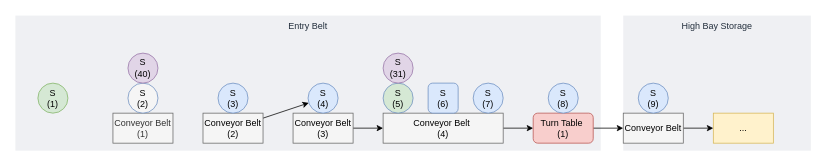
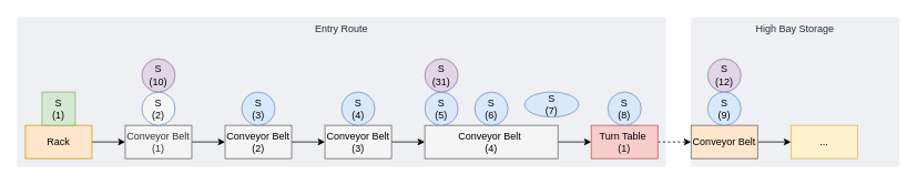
  <mxCell id="0" />
  <mxCell id="1" parent="0" />
  <mxCell id="2" value="High Bay Storage" style="fillColor=#EFF0F3;strokeColor=none;dashed=0;verticalAlign=top;fontStyle=0;fontColor=#232F3D;whiteSpace=wrap;html=1;" vertex="1" parent="1"><mxGeometry x="830" y="20" width="250" height="180" as="geometry" /></mxCell>
- <mxCell id="3" value="Entry Belt" style="fillColor=#EFF0F3;strokeColor=none;dashed=0;verticalAlign=top;fontStyle=0;fontColor=#232F3D;whiteSpace=wrap;html=1;" vertex="1" parent="1"><mxGeometry x="20" y="20" width="780" height="180" as="geometry" /></mxCell>
+ <mxCell id="3" value="Entry Route" style="fillColor=#EFF0F3;strokeColor=none;dashed=0;verticalAlign=top;fontStyle=0;fontColor=#232F3D;whiteSpace=wrap;html=1;" vertex="1" parent="1"><mxGeometry x="20" y="20" width="780" height="180" as="geometry" /></mxCell>
+ <mxCell id="4" style="edgeStyle=none;html=1;entryX=0;entryY=0.5;entryDx=0;entryDy=0;" parent="1" source="5" target="7" edge="1"><mxGeometry relative="1" as="geometry" /></mxCell>
  <mxCell id="5" value="Conveyor Belt (1)" style="rounded=0;whiteSpace=wrap;html=1;fillColor=#f5f5f5;fontColor=#333333;strokeColor=#666666;" parent="1" vertex="1"><mxGeometry x="150" y="150" width="80" height="40" as="geometry" /></mxCell>
- <mxCell id="6" style="edgeStyle=none;html=1;" parent="1" source="7" target="20" edge="1"><mxGeometry relative="1" as="geometry" /></mxCell>
+ <mxCell id="6" style="edgeStyle=none;html=1;" parent="1" source="7" target="9" edge="1"><mxGeometry relative="1" as="geometry" /></mxCell>
  <mxCell id="7" value="&lt;span style=&quot;color: rgb(0, 0, 0);&quot;&gt;Conveyor Belt (2)&lt;/span&gt;" style="rounded=0;whiteSpace=wrap;html=1;fillColor=#f5f5f5;fontColor=#333333;strokeColor=#666666;" parent="1" vertex="1"><mxGeometry x="270" y="150" width="80" height="40" as="geometry" /></mxCell>
  <mxCell id="8" style="edgeStyle=none;html=1;" parent="1" source="9" target="11" edge="1"><mxGeometry relative="1" as="geometry" /></mxCell>
  <mxCell id="9" value="&lt;span style=&quot;color: rgb(0, 0, 0);&quot;&gt;Conveyor Belt (3)&lt;/span&gt;" style="rounded=0;whiteSpace=wrap;html=1;fillColor=#f5f5f5;fontColor=#333333;strokeColor=#666666;" parent="1" vertex="1"><mxGeometry x="390" y="150" width="80" height="40" as="geometry" /></mxCell>
  <mxCell id="10" style="edgeStyle=none;html=1;" parent="1" source="11" target="15" edge="1"><mxGeometry relative="1" as="geometry" /></mxCell>
  <mxCell id="11" value="&lt;span style=&quot;color: rgb(0, 0, 0);&quot;&gt;Conveyor Belt&amp;nbsp;&lt;/span&gt;&lt;div&gt;&lt;span style=&quot;color: rgb(0, 0, 0);&quot;&gt;(4)&lt;/span&gt;&lt;/div&gt;" style="rounded=0;whiteSpace=wrap;html=1;fillColor=#f5f5f5;fontColor=#333333;strokeColor=#666666;" parent="1" vertex="1"><mxGeometry x="510" y="150" width="160" height="40" as="geometry" /></mxCell>
- <mxCell id="14" style="edgeStyle=none;html=1;" parent="1" source="15" target="17" edge="1"><mxGeometry relative="1" as="geometry"><mxPoint x="820" y="170" as="targetPoint" /></mxGeometry></mxCell>
- <mxCell id="15" value="&lt;span style=&quot;color: rgb(0, 0, 0);&quot;&gt;Turn Table&amp;nbsp;&lt;/span&gt;&lt;div&gt;&lt;span style=&quot;color: rgb(0, 0, 0);&quot;&gt;(1)&lt;/span&gt;&lt;/div&gt;" style="whiteSpace=wrap;html=1;fillColor=#f8cecc;strokeColor=#b85450;rounded=1;" parent="1" vertex="1"><mxGeometry x="710" y="150" width="80" height="40" as="geometry" /></mxCell>
+ <mxCell id="12" style="edgeStyle=none;html=1;entryX=0;entryY=0.5;entryDx=0;entryDy=0;" parent="1" source="13" target="5" edge="1"><mxGeometry relative="1" as="geometry" /></mxCell>
+ <mxCell id="13" value="Rack" style="rounded=0;whiteSpace=wrap;html=1;fillColor=#ffe6cc;strokeColor=#d79b00;" parent="1" vertex="1"><mxGeometry x="30" y="150" width="80" height="40" as="geometry" /></mxCell>
+ <mxCell id="14" style="edgeStyle=none;html=1;dashed=1;" parent="1" source="15" target="17" edge="1"><mxGeometry relative="1" as="geometry"><mxPoint x="820" y="170" as="targetPoint" /></mxGeometry></mxCell>
+ <mxCell id="15" value="&lt;span style=&quot;color: rgb(0, 0, 0);&quot;&gt;Turn Table&amp;nbsp;&lt;/span&gt;&lt;div&gt;&lt;span style=&quot;color: rgb(0, 0, 0);&quot;&gt;(1)&lt;/span&gt;&lt;/div&gt;" style="rounded=0;whiteSpace=wrap;html=1;fillColor=#f8cecc;strokeColor=#b85450;" parent="1" vertex="1"><mxGeometry x="710" y="150" width="80" height="40" as="geometry" /></mxCell>
  <mxCell id="16" style="edgeStyle=none;html=1;entryX=0;entryY=0.5;entryDx=0;entryDy=0;" edge="1" parent="1" source="17" target="30"><mxGeometry relative="1" as="geometry" /></mxCell>
- <mxCell id="17" value="&lt;span style=&quot;color: rgb(0, 0, 0);&quot;&gt;Conveyor Belt&lt;/span&gt;" style="rounded=0;whiteSpace=wrap;html=1;fillColor=#f5f5f5;fontColor=#333333;strokeColor=#666666;" parent="1" vertex="1"><mxGeometry x="830" y="150" width="80" height="40" as="geometry" /></mxCell>
+ <mxCell id="17" value="&lt;span style=&quot;color: rgb(0, 0, 0);&quot;&gt;Conveyor Belt&lt;/span&gt;" style="rounded=0;whiteSpace=wrap;html=1;fillColor=#ffe6cc;fontColor=#333333;strokeColor=#666666;" parent="1" vertex="1"><mxGeometry x="830" y="150" width="80" height="40" as="geometry" /></mxCell>
  <mxCell id="18" value="S&lt;div&gt;(2)&lt;/div&gt;" style="ellipse;whiteSpace=wrap;html=1;aspect=fixed;fillColor=#f5f5f5;strokeColor=#6c8ebf;" parent="1" vertex="1"><mxGeometry x="170" y="110" width="40" height="40" as="geometry" /></mxCell>
  <mxCell id="19" value="S&lt;div&gt;(3)&lt;/div&gt;" style="ellipse;whiteSpace=wrap;html=1;aspect=fixed;fillColor=#dae8fc;strokeColor=#6c8ebf;" parent="1" vertex="1"><mxGeometry x="290" y="110" width="40" height="40" as="geometry" /></mxCell>
  <mxCell id="20" value="S&lt;div&gt;(4)&lt;/div&gt;" style="ellipse;whiteSpace=wrap;html=1;aspect=fixed;fillColor=#dae8fc;strokeColor=#6c8ebf;" parent="1" vertex="1"><mxGeometry x="410" y="110" width="40" height="40" as="geometry" /></mxCell>
- <mxCell id="21" value="S&lt;div&gt;(5)&lt;/div&gt;" style="ellipse;whiteSpace=wrap;html=1;aspect=fixed;fillColor=#d5e8d4;strokeColor=#6c8ebf;" parent="1" vertex="1"><mxGeometry x="510" y="110" width="40" height="40" as="geometry" /></mxCell>
- <mxCell id="22" value="S&lt;div&gt;(7)&lt;/div&gt;" style="ellipse;whiteSpace=wrap;html=1;aspect=fixed;fillColor=#dae8fc;strokeColor=#6c8ebf;" parent="1" vertex="1"><mxGeometry x="630" y="110" width="40" height="40" as="geometry" /></mxCell>
- <mxCell id="23" value="S&lt;div&gt;(6)&lt;/div&gt;" style="whiteSpace=wrap;html=1;aspect=fixed;fillColor=#dae8fc;strokeColor=#6c8ebf;rounded=1;" parent="1" vertex="1"><mxGeometry x="570" y="110" width="40" height="40" as="geometry" /></mxCell>
+ <mxCell id="21" value="S&lt;div&gt;(5)&lt;/div&gt;" style="ellipse;whiteSpace=wrap;html=1;aspect=fixed;fillColor=#dae8fc;strokeColor=#6c8ebf;" parent="1" vertex="1"><mxGeometry x="510" y="110" width="40" height="40" as="geometry" /></mxCell>
+ <mxCell id="22" value="S&lt;div&gt;(7)&lt;/div&gt;" style="ellipse;whiteSpace=wrap;html=1;aspect=fixed;fillColor=#dae8fc;strokeColor=#6c8ebf;" parent="1" vertex="1"><mxGeometry x="630" y="110" width="65" height="30" as="geometry" /></mxCell>
+ <mxCell id="23" value="S&lt;div&gt;(6)&lt;/div&gt;" style="ellipse;whiteSpace=wrap;html=1;aspect=fixed;fillColor=#dae8fc;strokeColor=#6c8ebf;" parent="1" vertex="1"><mxGeometry x="570" y="110" width="40" height="40" as="geometry" /></mxCell>
  <mxCell id="24" value="&lt;div&gt;S&lt;/div&gt;&lt;div&gt;(8)&lt;/div&gt;" style="ellipse;whiteSpace=wrap;html=1;aspect=fixed;fillColor=#dae8fc;strokeColor=#6c8ebf;" parent="1" vertex="1"><mxGeometry x="730" y="110" width="40" height="40" as="geometry" /></mxCell>
  <mxCell id="25" value="S&lt;div&gt;(9)&lt;/div&gt;" style="ellipse;whiteSpace=wrap;html=1;aspect=fixed;fillColor=#dae8fc;strokeColor=#6c8ebf;" parent="1" vertex="1"><mxGeometry x="850" y="110" width="40" height="40" as="geometry" /></mxCell>
- <mxCell id="26" value="S&lt;div&gt;&lt;span style=&quot;background-color: transparent;&quot;&gt;(1)&lt;/span&gt;&lt;/div&gt;" style="ellipse;whiteSpace=wrap;html=1;aspect=fixed;fillColor=#d5e8d4;strokeColor=#82b366;" parent="1" vertex="1"><mxGeometry x="50" y="110" width="40" height="40" as="geometry" /></mxCell>
- <mxCell id="27" value="S&lt;div&gt;&lt;span style=&quot;background-color: transparent;&quot;&gt;(40)&lt;/span&gt;&lt;/div&gt;" style="ellipse;whiteSpace=wrap;html=1;aspect=fixed;fillColor=#e1d5e7;strokeColor=#9673a6;" vertex="1" parent="1"><mxGeometry x="170" y="70" width="40" height="40" as="geometry" /></mxCell>
+ <mxCell id="26" value="S&lt;div&gt;&lt;span style=&quot;background-color: transparent;&quot;&gt;(1)&lt;/span&gt;&lt;/div&gt;" style="whiteSpace=wrap;html=1;aspect=fixed;fillColor=#d5e8d4;strokeColor=#82b366;rounded=0;" parent="1" vertex="1"><mxGeometry x="50" y="110" width="40" height="40" as="geometry" /></mxCell>
+ <mxCell id="27" value="S&lt;div&gt;&lt;span style=&quot;background-color: transparent;&quot;&gt;(10)&lt;/span&gt;&lt;/div&gt;" style="ellipse;whiteSpace=wrap;html=1;aspect=fixed;fillColor=#e1d5e7;strokeColor=#9673a6;" vertex="1" parent="1"><mxGeometry x="170" y="70" width="40" height="40" as="geometry" /></mxCell>
  <mxCell id="28" value="S&lt;div&gt;&lt;span style=&quot;background-color: transparent;&quot;&gt;(31)&lt;/span&gt;&lt;/div&gt;" style="ellipse;whiteSpace=wrap;html=1;aspect=fixed;fillColor=#e1d5e7;strokeColor=#9673a6;" vertex="1" parent="1"><mxGeometry x="510" y="70" width="40" height="40" as="geometry" /></mxCell>
+ <mxCell id="29" value="S&lt;div&gt;&lt;span style=&quot;background-color: transparent;&quot;&gt;(12)&lt;/span&gt;&lt;/div&gt;" style="ellipse;whiteSpace=wrap;html=1;aspect=fixed;fillColor=#e1d5e7;strokeColor=#9673a6;" vertex="1" parent="1"><mxGeometry x="850" y="70" width="40" height="40" as="geometry" /></mxCell>
  <mxCell id="30" value="&lt;span style=&quot;color: rgb(0, 0, 0);&quot;&gt;...&lt;/span&gt;" style="rounded=0;whiteSpace=wrap;html=1;fillColor=#fff2cc;strokeColor=#d6b656;" vertex="1" parent="1"><mxGeometry x="950" y="150" width="80" height="40" as="geometry" /></mxCell>
